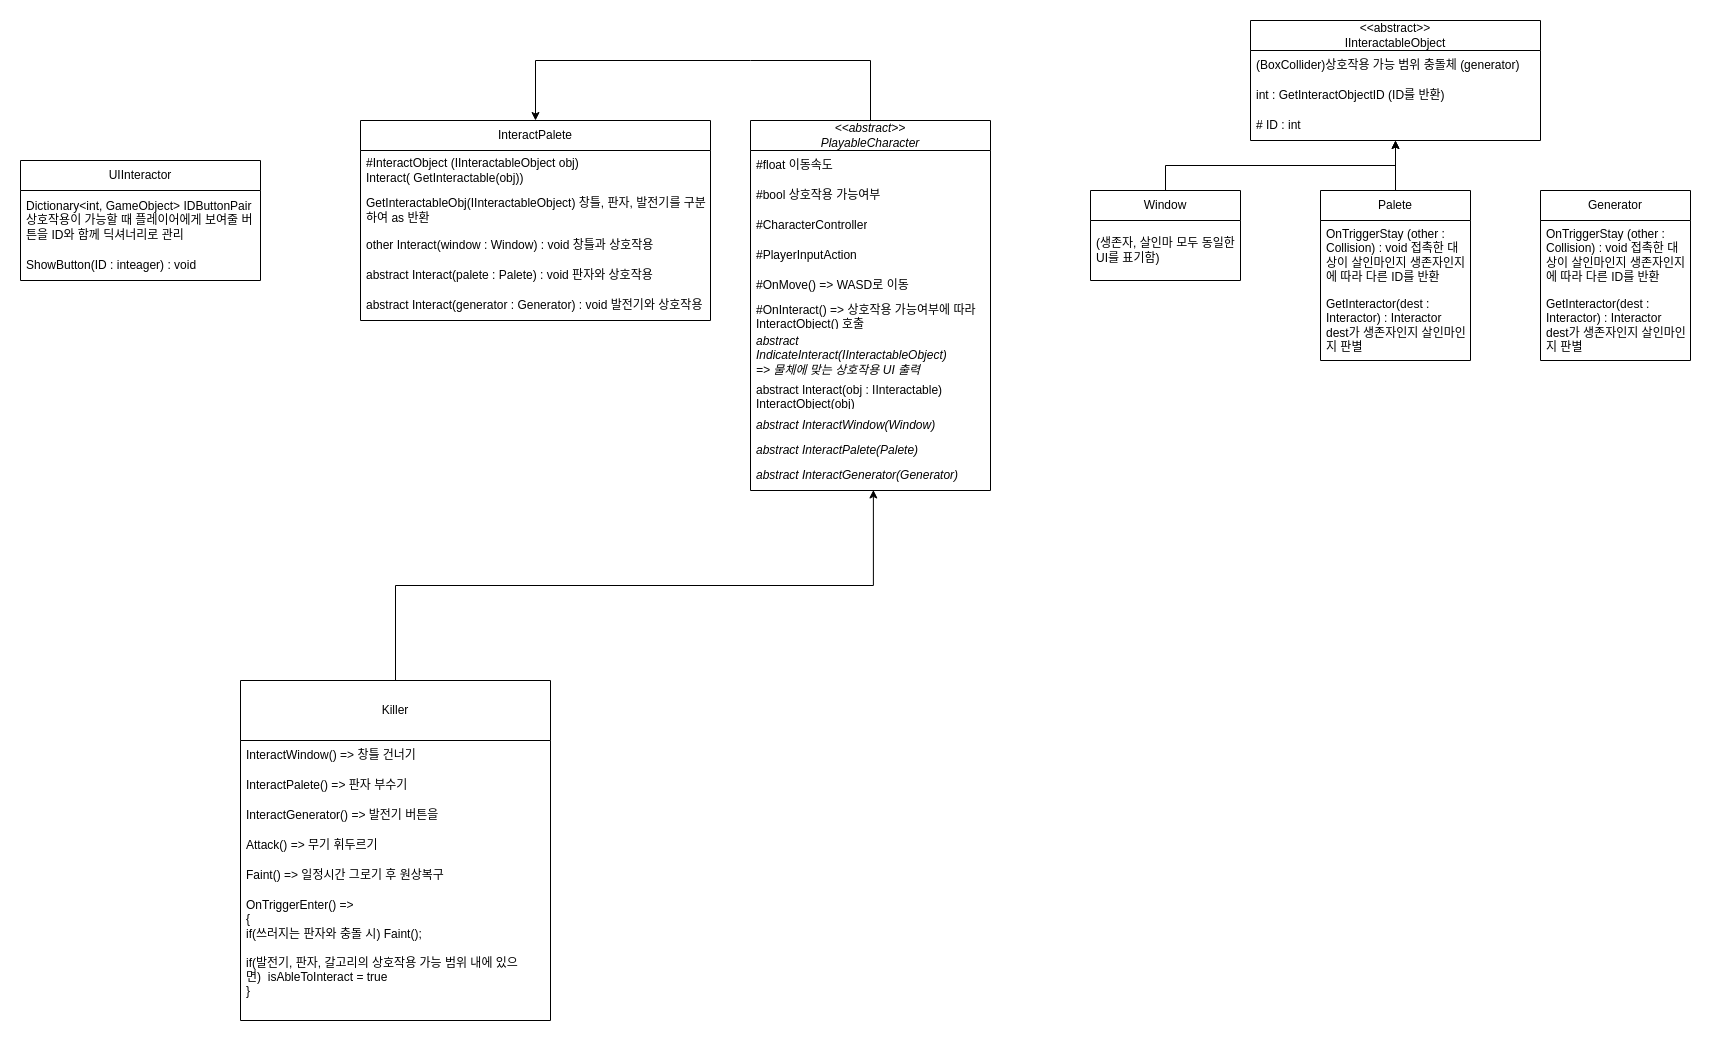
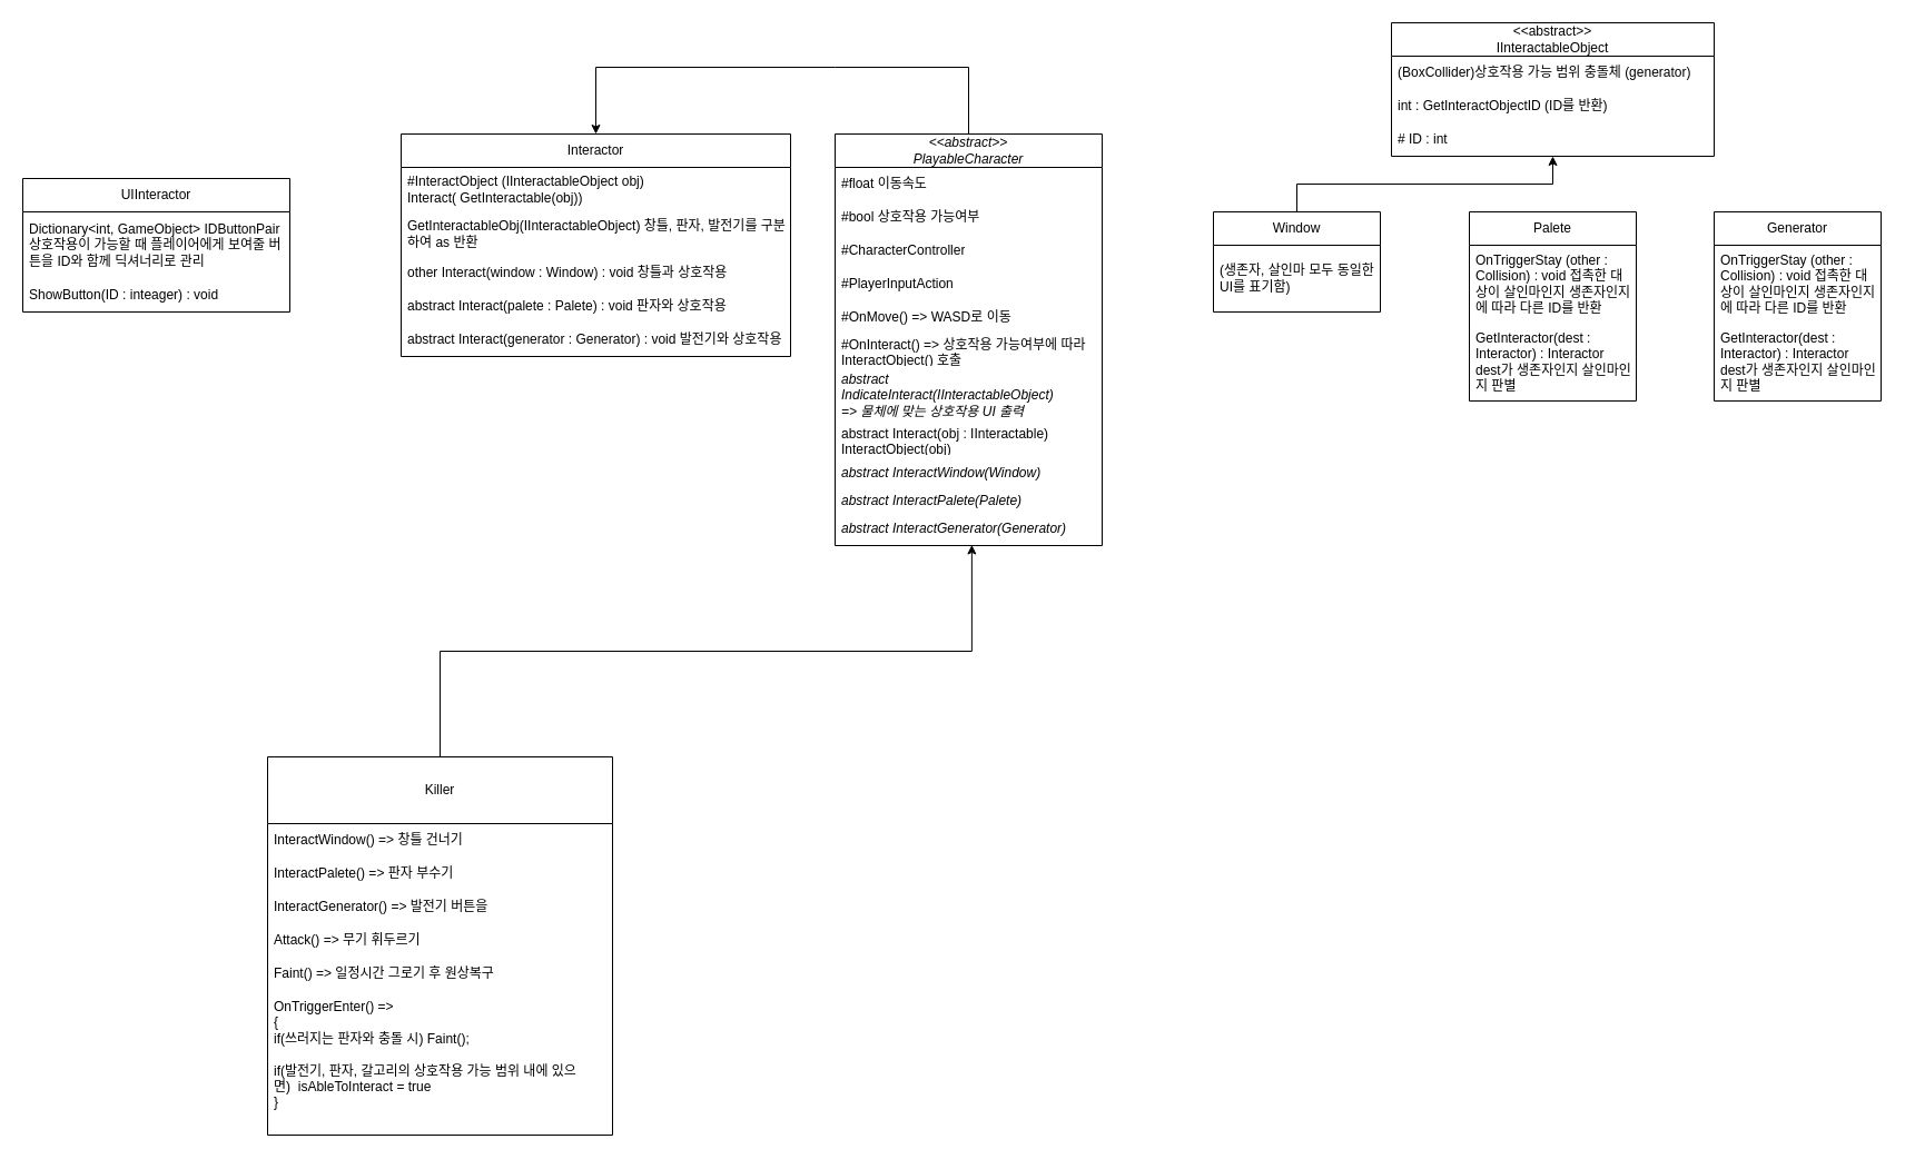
  <mxCell id="0" />
  <mxCell id="1" parent="0" />
  <mxCell id="2" style="edgeStyle=orthogonalEdgeStyle;rounded=0;orthogonalLoop=1;jettySize=auto;html=1;exitX=0.5;exitY=0;exitDx=0;exitDy=0;entryX=0.5;entryY=0;entryDx=0;entryDy=0;" parent="1" source="3" target="27" edge="1"><mxGeometry relative="1" as="geometry"><Array as="points"><mxPoint x="750" y="60" /><mxPoint x="415" y="60" /></Array></mxGeometry></mxCell>
  <mxCell id="3" value="&lt;i&gt;&amp;lt;&amp;lt;abstract&amp;gt;&amp;gt;&lt;/i&gt;&lt;div&gt;&lt;i&gt;PlayableCharacter&lt;/i&gt;&lt;/div&gt;" style="swimlane;fontStyle=0;childLayout=stackLayout;horizontal=1;startSize=30;horizontalStack=0;resizeParent=1;resizeParentMax=0;resizeLast=0;collapsible=1;marginBottom=0;whiteSpace=wrap;html=1;" parent="1" vertex="1"><mxGeometry x="750" y="120" width="240" height="370" as="geometry" /></mxCell>
  <mxCell id="4" value="#float 이동속도" style="text;strokeColor=none;fillColor=none;align=left;verticalAlign=middle;spacingLeft=4;spacingRight=4;overflow=hidden;points=[[0,0.5],[1,0.5]];portConstraint=eastwest;rotatable=0;whiteSpace=wrap;html=1;" parent="3" vertex="1"><mxGeometry y="30" width="240" height="30" as="geometry" /></mxCell>
  <mxCell id="5" value="#bool 상호작용 가능여부" style="text;strokeColor=none;fillColor=none;align=left;verticalAlign=middle;spacingLeft=4;spacingRight=4;overflow=hidden;points=[[0,0.5],[1,0.5]];portConstraint=eastwest;rotatable=0;whiteSpace=wrap;html=1;" parent="3" vertex="1"><mxGeometry y="60" width="240" height="30" as="geometry" /></mxCell>
  <mxCell id="6" value="#CharacterController" style="text;strokeColor=none;fillColor=none;align=left;verticalAlign=middle;spacingLeft=4;spacingRight=4;overflow=hidden;points=[[0,0.5],[1,0.5]];portConstraint=eastwest;rotatable=0;whiteSpace=wrap;html=1;" parent="3" vertex="1"><mxGeometry y="90" width="240" height="30" as="geometry" /></mxCell>
  <mxCell id="7" value="#PlayerInputAction" style="text;strokeColor=none;fillColor=none;align=left;verticalAlign=middle;spacingLeft=4;spacingRight=4;overflow=hidden;points=[[0,0.5],[1,0.5]];portConstraint=eastwest;rotatable=0;whiteSpace=wrap;html=1;" parent="3" vertex="1"><mxGeometry y="120" width="240" height="30" as="geometry" /></mxCell>
  <mxCell id="8" value="&lt;span style=&quot;font-style: normal;&quot;&gt;#OnMove() =&amp;gt; WASD로 이동&lt;/span&gt;" style="text;strokeColor=none;fillColor=none;align=left;verticalAlign=middle;spacingLeft=4;spacingRight=4;overflow=hidden;points=[[0,0.5],[1,0.5]];portConstraint=eastwest;rotatable=0;whiteSpace=wrap;html=1;fontStyle=2" parent="3" vertex="1"><mxGeometry y="150" width="240" height="30" as="geometry" /></mxCell>
  <mxCell id="9" value="&lt;span style=&quot;font-style: normal;&quot;&gt;#OnInteract() =&amp;gt; 상호작용 가능여부에 따라 InteractObject() 호출&lt;/span&gt;" style="text;strokeColor=none;fillColor=none;align=left;verticalAlign=middle;spacingLeft=4;spacingRight=4;overflow=hidden;points=[[0,0.5],[1,0.5]];portConstraint=eastwest;rotatable=0;whiteSpace=wrap;html=1;fontStyle=2" parent="3" vertex="1"><mxGeometry y="180" width="240" height="30" as="geometry" /></mxCell>
  <mxCell id="10" value="abstract IndicateInteract(IInteractableObject)&lt;div&gt;=&amp;gt; 물체에 맞는 상호작용 UI 출력&lt;/div&gt;" style="text;strokeColor=none;fillColor=none;align=left;verticalAlign=middle;spacingLeft=4;spacingRight=4;overflow=hidden;points=[[0,0.5],[1,0.5]];portConstraint=eastwest;rotatable=0;whiteSpace=wrap;html=1;fontStyle=2" parent="3" vertex="1"><mxGeometry y="210" width="240" height="50" as="geometry" /></mxCell>
  <mxCell id="11" value="&lt;span style=&quot;font-style: normal;&quot;&gt;abstract Interact(obj : IInteractable)&lt;/span&gt;&lt;div&gt;&lt;span style=&quot;font-style: normal;&quot;&gt;InteractObject(obj)&lt;/span&gt;&lt;/div&gt;" style="text;strokeColor=none;fillColor=none;align=left;verticalAlign=middle;spacingLeft=4;spacingRight=4;overflow=hidden;points=[[0,0.5],[1,0.5]];portConstraint=eastwest;rotatable=0;whiteSpace=wrap;html=1;fontStyle=2" parent="3" vertex="1"><mxGeometry y="260" width="240" height="30" as="geometry" /></mxCell>
  <mxCell id="12" value="abstract InteractWindow(Window)" style="text;strokeColor=none;fillColor=none;align=left;verticalAlign=middle;spacingLeft=4;spacingRight=4;overflow=hidden;points=[[0,0.5],[1,0.5]];portConstraint=eastwest;rotatable=0;whiteSpace=wrap;html=1;fontStyle=2" parent="3" vertex="1"><mxGeometry y="290" width="240" height="30" as="geometry" /></mxCell>
  <mxCell id="13" value="abstract InteractPalete(Palete)" style="text;strokeColor=none;fillColor=none;align=left;verticalAlign=middle;spacingLeft=4;spacingRight=4;overflow=hidden;points=[[0,0.5],[1,0.5]];portConstraint=eastwest;rotatable=0;whiteSpace=wrap;html=1;fontStyle=2" parent="3" vertex="1"><mxGeometry y="320" width="240" height="20" as="geometry" /></mxCell>
  <mxCell id="14" value="abstract InteractGenerator(Generator)" style="text;strokeColor=none;fillColor=none;align=left;verticalAlign=middle;spacingLeft=4;spacingRight=4;overflow=hidden;points=[[0,0.5],[1,0.5]];portConstraint=eastwest;rotatable=0;whiteSpace=wrap;html=1;fontStyle=2" parent="3" vertex="1"><mxGeometry y="340" width="240" height="30" as="geometry" /></mxCell>
  <mxCell id="15" style="edgeStyle=orthogonalEdgeStyle;rounded=0;orthogonalLoop=1;jettySize=auto;html=1;exitX=0.5;exitY=0;exitDx=0;exitDy=0;entryX=0.512;entryY=0.983;entryDx=0;entryDy=0;entryPerimeter=0;" parent="1" source="16" target="14" edge="1"><mxGeometry relative="1" as="geometry"><mxPoint x="750" y="610" as="targetPoint" /></mxGeometry></mxCell>
  <mxCell id="16" value="Killer" style="swimlane;fontStyle=0;childLayout=stackLayout;horizontal=1;startSize=60;horizontalStack=0;resizeParent=1;resizeParentMax=0;resizeLast=0;collapsible=1;marginBottom=0;whiteSpace=wrap;html=1;movable=1;resizable=1;rotatable=1;deletable=1;editable=1;locked=0;connectable=1;swimlaneLine=1;" parent="1" vertex="1"><mxGeometry x="240" y="680" width="310" height="340" as="geometry" /></mxCell>
  <mxCell id="17" value="InteractWindow() =&amp;gt; 창틀 건너기" style="text;strokeColor=none;fillColor=none;align=left;verticalAlign=middle;spacingLeft=4;spacingRight=4;overflow=hidden;points=[[0,0.5],[1,0.5]];portConstraint=eastwest;rotatable=0;whiteSpace=wrap;html=1;" parent="16" vertex="1"><mxGeometry y="60" width="310" height="30" as="geometry" /></mxCell>
  <mxCell id="18" value="InteractPalete() =&amp;gt; 판자 부수기" style="text;strokeColor=none;fillColor=none;align=left;verticalAlign=middle;spacingLeft=4;spacingRight=4;overflow=hidden;points=[[0,0.5],[1,0.5]];portConstraint=eastwest;rotatable=0;whiteSpace=wrap;html=1;" parent="16" vertex="1"><mxGeometry y="90" width="310" height="30" as="geometry" /></mxCell>
  <mxCell id="19" value="InteractGenerator() =&amp;gt; 발전기 버튼을" style="text;strokeColor=none;fillColor=none;align=left;verticalAlign=middle;spacingLeft=4;spacingRight=4;overflow=hidden;points=[[0,0.5],[1,0.5]];portConstraint=eastwest;rotatable=0;whiteSpace=wrap;html=1;" parent="16" vertex="1"><mxGeometry y="120" width="310" height="30" as="geometry" /></mxCell>
  <mxCell id="20" value="Attack() =&amp;gt; 무기 휘두르기" style="text;strokeColor=none;fillColor=none;align=left;verticalAlign=middle;spacingLeft=4;spacingRight=4;overflow=hidden;points=[[0,0.5],[1,0.5]];portConstraint=eastwest;rotatable=0;whiteSpace=wrap;html=1;" parent="16" vertex="1"><mxGeometry y="150" width="310" height="30" as="geometry" /></mxCell>
  <mxCell id="21" value="Faint() =&amp;gt; 일정시간 그로기 후 원상복구" style="text;strokeColor=none;fillColor=none;align=left;verticalAlign=middle;spacingLeft=4;spacingRight=4;overflow=hidden;points=[[0,0.5],[1,0.5]];portConstraint=eastwest;rotatable=0;whiteSpace=wrap;html=1;" parent="16" vertex="1"><mxGeometry y="180" width="310" height="30" as="geometry" /></mxCell>
  <mxCell id="22" value="OnTriggerEnter() =&amp;gt;&amp;nbsp;&lt;div&gt;{&amp;nbsp;&lt;div&gt;if(쓰러지는 판자와 충돌 시) Faint();&amp;nbsp;&lt;/div&gt;&lt;div&gt;&lt;br&gt;&lt;/div&gt;&lt;div&gt;if(발전기, 판자, 갈고리의 상호작용 가능 범위 내에 있으면)&amp;nbsp;&amp;nbsp;&lt;span style=&quot;background-color: initial;&quot;&gt;isAbleToInteract = true&lt;/span&gt;&lt;/div&gt;&lt;div&gt;}&lt;/div&gt;&lt;div&gt;&lt;br&gt;&lt;/div&gt;&lt;/div&gt;" style="text;strokeColor=none;fillColor=none;align=left;verticalAlign=middle;spacingLeft=4;spacingRight=4;overflow=hidden;points=[[0,0.5],[1,0.5]];portConstraint=eastwest;rotatable=0;whiteSpace=wrap;html=1;" parent="16" vertex="1"><mxGeometry y="210" width="310" height="130" as="geometry" /></mxCell>
  <mxCell id="23" value="&amp;lt;&amp;lt;abstract&amp;gt;&amp;gt;&lt;div&gt;IInteractableObject&lt;/div&gt;" style="swimlane;fontStyle=0;childLayout=stackLayout;horizontal=1;startSize=30;horizontalStack=0;resizeParent=1;resizeParentMax=0;resizeLast=0;collapsible=1;marginBottom=0;whiteSpace=wrap;html=1;" parent="1" vertex="1"><mxGeometry x="1250" y="20" width="290" height="120" as="geometry" /></mxCell>
  <mxCell id="24" value="(BoxCollider)상호작용 가능 범위 충돌체 (generator)" style="text;strokeColor=none;fillColor=none;align=left;verticalAlign=middle;spacingLeft=4;spacingRight=4;overflow=hidden;points=[[0,0.5],[1,0.5]];portConstraint=eastwest;rotatable=0;whiteSpace=wrap;html=1;" parent="23" vertex="1"><mxGeometry y="30" width="290" height="30" as="geometry" /></mxCell>
  <mxCell id="25" value="int : GetInteractObjectID (ID를 반환)" style="text;strokeColor=none;fillColor=none;align=left;verticalAlign=middle;spacingLeft=4;spacingRight=4;overflow=hidden;points=[[0,0.5],[1,0.5]];portConstraint=eastwest;rotatable=0;whiteSpace=wrap;html=1;" vertex="1" parent="23"><mxGeometry y="60" width="290" height="30" as="geometry" /></mxCell>
  <mxCell id="26" value="# ID : int" style="text;strokeColor=none;fillColor=none;align=left;verticalAlign=middle;spacingLeft=4;spacingRight=4;overflow=hidden;points=[[0,0.5],[1,0.5]];portConstraint=eastwest;rotatable=0;whiteSpace=wrap;html=1;" vertex="1" parent="23"><mxGeometry y="90" width="290" height="30" as="geometry" /></mxCell>
- <mxCell id="27" value="InteractPalete" style="swimlane;fontStyle=0;childLayout=stackLayout;horizontal=1;startSize=30;horizontalStack=0;resizeParent=1;resizeParentMax=0;resizeLast=0;collapsible=1;marginBottom=0;whiteSpace=wrap;html=1;" parent="1" vertex="1"><mxGeometry x="360" y="120" width="350" height="200" as="geometry" /></mxCell>
+ <mxCell id="27" value="Interactor" style="swimlane;fontStyle=0;childLayout=stackLayout;horizontal=1;startSize=30;horizontalStack=0;resizeParent=1;resizeParentMax=0;resizeLast=0;collapsible=1;marginBottom=0;whiteSpace=wrap;html=1;" parent="1" vertex="1"><mxGeometry x="360" y="120" width="350" height="200" as="geometry" /></mxCell>
  <mxCell id="28" value="#InteractObject (IInteractableObject obj)&amp;nbsp;&lt;div&gt;Interact( GetInteractable(obj))&lt;/div&gt;" style="text;strokeColor=none;fillColor=none;align=left;verticalAlign=middle;spacingLeft=4;spacingRight=4;overflow=hidden;points=[[0,0.5],[1,0.5]];portConstraint=eastwest;rotatable=0;whiteSpace=wrap;html=1;" parent="27" vertex="1"><mxGeometry y="30" width="350" height="40" as="geometry" /></mxCell>
  <mxCell id="29" value="GetInteractableObj(IInteractableObject) 창틀, 판자, 발전기를 구분하여 as 반환" style="text;strokeColor=none;fillColor=none;align=left;verticalAlign=middle;spacingLeft=4;spacingRight=4;overflow=hidden;points=[[0,0.5],[1,0.5]];portConstraint=eastwest;rotatable=0;whiteSpace=wrap;html=1;" parent="27" vertex="1"><mxGeometry y="70" width="350" height="40" as="geometry" /></mxCell>
  <mxCell id="30" value="other Interact(window : Window) : void 창틀과 상호작용" style="text;strokeColor=none;fillColor=none;align=left;verticalAlign=middle;spacingLeft=4;spacingRight=4;overflow=hidden;points=[[0,0.5],[1,0.5]];portConstraint=eastwest;rotatable=0;whiteSpace=wrap;html=1;" parent="27" vertex="1"><mxGeometry y="110" width="350" height="30" as="geometry" /></mxCell>
  <mxCell id="31" value="abstract Interact(palete : Palete) : void 판자와 상호작용" style="text;strokeColor=none;fillColor=none;align=left;verticalAlign=middle;spacingLeft=4;spacingRight=4;overflow=hidden;points=[[0,0.5],[1,0.5]];portConstraint=eastwest;rotatable=0;whiteSpace=wrap;html=1;" parent="27" vertex="1"><mxGeometry y="140" width="350" height="30" as="geometry" /></mxCell>
  <mxCell id="32" value="abstract Interact(generator : Generator) : void&amp;nbsp;발전기와 상호작용" style="text;strokeColor=none;fillColor=none;align=left;verticalAlign=middle;spacingLeft=4;spacingRight=4;overflow=hidden;points=[[0,0.5],[1,0.5]];portConstraint=eastwest;rotatable=0;whiteSpace=wrap;html=1;" parent="27" vertex="1"><mxGeometry y="170" width="350" height="30" as="geometry" /></mxCell>
  <mxCell id="33" value="UIInteractor" style="swimlane;fontStyle=0;childLayout=stackLayout;horizontal=1;startSize=30;horizontalStack=0;resizeParent=1;resizeParentMax=0;resizeLast=0;collapsible=1;marginBottom=0;whiteSpace=wrap;html=1;" vertex="1" parent="1"><mxGeometry x="20" y="160" width="240" height="120" as="geometry" /></mxCell>
  <mxCell id="34" value="Dictionary&amp;lt;int, GameObject&amp;gt; IDButtonPair&lt;div&gt;상호작용이 가능할 때 플레이어에게 보여줄 버튼을 ID와 함께 딕셔너리로 관리&lt;/div&gt;" style="text;strokeColor=none;fillColor=none;align=left;verticalAlign=middle;spacingLeft=4;spacingRight=4;overflow=hidden;points=[[0,0.5],[1,0.5]];portConstraint=eastwest;rotatable=0;whiteSpace=wrap;html=1;" vertex="1" parent="33"><mxGeometry y="30" width="240" height="60" as="geometry" /></mxCell>
  <mxCell id="35" value="ShowButton(ID : inteager) : void" style="text;strokeColor=none;fillColor=none;align=left;verticalAlign=middle;spacingLeft=4;spacingRight=4;overflow=hidden;points=[[0,0.5],[1,0.5]];portConstraint=eastwest;rotatable=0;whiteSpace=wrap;html=1;" vertex="1" parent="33"><mxGeometry y="90" width="240" height="30" as="geometry" /></mxCell>
  <mxCell id="36" style="edgeStyle=orthogonalEdgeStyle;rounded=0;orthogonalLoop=1;jettySize=auto;html=1;exitX=0.5;exitY=0;exitDx=0;exitDy=0;" edge="1" parent="1" source="37" target="23"><mxGeometry relative="1" as="geometry" /></mxCell>
  <mxCell id="37" value="Window" style="swimlane;fontStyle=0;childLayout=stackLayout;horizontal=1;startSize=30;horizontalStack=0;resizeParent=1;resizeParentMax=0;resizeLast=0;collapsible=1;marginBottom=0;whiteSpace=wrap;html=1;" vertex="1" parent="1"><mxGeometry x="1090" y="190" width="150" height="90" as="geometry" /></mxCell>
  <mxCell id="38" value="(생존자, 살인마 모두 동일한 UI를 표기함)" style="text;strokeColor=none;fillColor=none;align=left;verticalAlign=middle;spacingLeft=4;spacingRight=4;overflow=hidden;points=[[0,0.5],[1,0.5]];portConstraint=eastwest;rotatable=0;whiteSpace=wrap;html=1;" vertex="1" parent="37"><mxGeometry y="30" width="150" height="60" as="geometry" /></mxCell>
- <mxCell id="39" style="edgeStyle=orthogonalEdgeStyle;rounded=0;orthogonalLoop=1;jettySize=auto;html=1;" edge="1" parent="1" source="40" target="23"><mxGeometry relative="1" as="geometry" /></mxCell>
  <mxCell id="40" value="Palete" style="swimlane;fontStyle=0;childLayout=stackLayout;horizontal=1;startSize=30;horizontalStack=0;resizeParent=1;resizeParentMax=0;resizeLast=0;collapsible=1;marginBottom=0;whiteSpace=wrap;html=1;" vertex="1" parent="1"><mxGeometry x="1320" y="190" width="150" height="170" as="geometry" /></mxCell>
  <mxCell id="41" value="OnTriggerStay (other : Collision) : void 접촉한 대상이 살인마인지 생존자인지에 따라 다른 ID를 반환" style="text;strokeColor=none;fillColor=none;align=left;verticalAlign=middle;spacingLeft=4;spacingRight=4;overflow=hidden;points=[[0,0.5],[1,0.5]];portConstraint=eastwest;rotatable=0;whiteSpace=wrap;html=1;" vertex="1" parent="40"><mxGeometry y="30" width="150" height="70" as="geometry" /></mxCell>
  <mxCell id="42" value="GetInteractor(dest : Interactor) : Interactor&lt;div&gt;dest가 생존자인지 살인마인지 판별&lt;/div&gt;" style="text;strokeColor=none;fillColor=none;align=left;verticalAlign=middle;spacingLeft=4;spacingRight=4;overflow=hidden;points=[[0,0.5],[1,0.5]];portConstraint=eastwest;rotatable=0;whiteSpace=wrap;html=1;" vertex="1" parent="40"><mxGeometry y="100" width="150" height="70" as="geometry" /></mxCell>
  <mxCell id="43" value="Generator" style="swimlane;fontStyle=0;childLayout=stackLayout;horizontal=1;startSize=30;horizontalStack=0;resizeParent=1;resizeParentMax=0;resizeLast=0;collapsible=1;marginBottom=0;whiteSpace=wrap;html=1;" vertex="1" parent="1"><mxGeometry x="1540" y="190" width="150" height="170" as="geometry" /></mxCell>
  <mxCell id="44" value="OnTriggerStay (other : Collision) : void 접촉한 대상이 살인마인지 생존자인지에 따라 다른 ID를 반환" style="text;strokeColor=none;fillColor=none;align=left;verticalAlign=middle;spacingLeft=4;spacingRight=4;overflow=hidden;points=[[0,0.5],[1,0.5]];portConstraint=eastwest;rotatable=0;whiteSpace=wrap;html=1;" vertex="1" parent="43"><mxGeometry y="30" width="150" height="70" as="geometry" /></mxCell>
  <mxCell id="45" value="GetInteractor(dest : Interactor) : Interactor&lt;div&gt;dest가 생존자인지 살인마인지 판별&lt;/div&gt;" style="text;strokeColor=none;fillColor=none;align=left;verticalAlign=middle;spacingLeft=4;spacingRight=4;overflow=hidden;points=[[0,0.5],[1,0.5]];portConstraint=eastwest;rotatable=0;whiteSpace=wrap;html=1;" vertex="1" parent="43"><mxGeometry y="100" width="150" height="70" as="geometry" /></mxCell>
